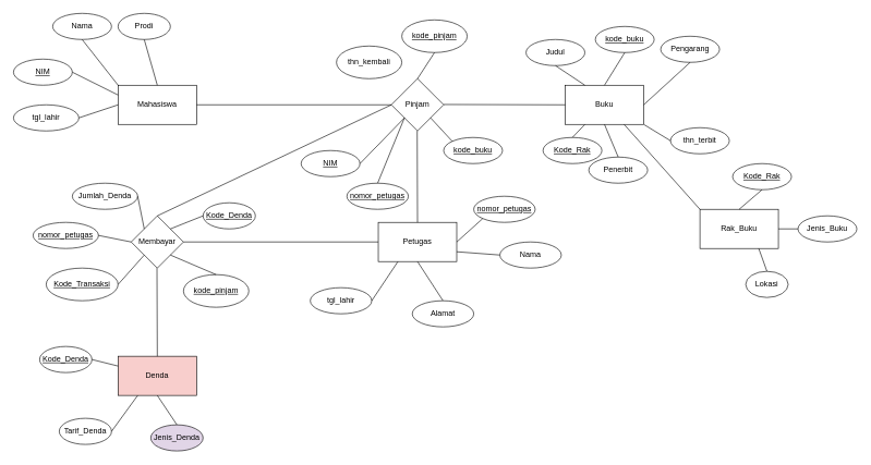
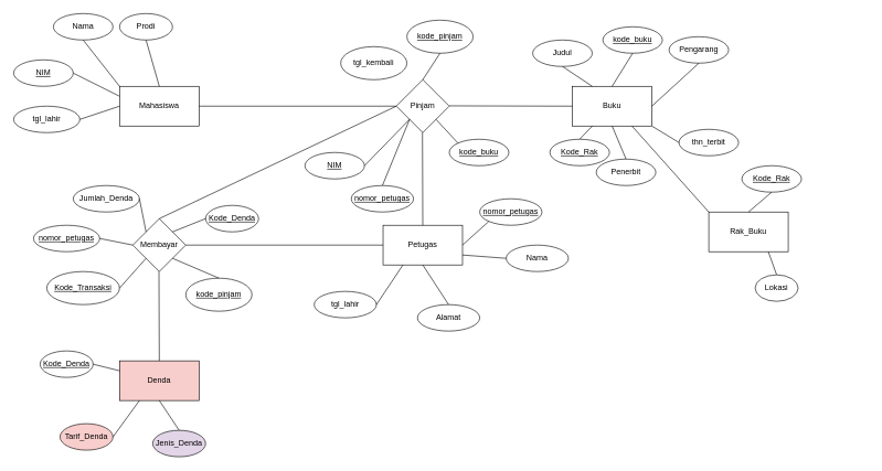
  <mxCell id="0" />
  <mxCell id="1" parent="0" />
  <mxCell id="2" value="Mahasiswa" style="rounded=0;whiteSpace=wrap;html=1;" vertex="1" parent="1"><mxGeometry x="180" y="130" width="120" height="60" as="geometry" /></mxCell>
  <mxCell id="3" value="Denda" style="rounded=0;whiteSpace=wrap;html=1;fillColor=#f8cecc;" vertex="1" parent="1"><mxGeometry x="180" y="545" width="120" height="60" as="geometry" /></mxCell>
  <mxCell id="4" value="Membayar" style="rhombus;whiteSpace=wrap;html=1;" vertex="1" parent="1"><mxGeometry x="200" y="330" width="80" height="80" as="geometry" /></mxCell>
  <mxCell id="5" value="Pinjam" style="rhombus;whiteSpace=wrap;html=1;" vertex="1" parent="1"><mxGeometry x="598" y="120" width="80" height="80" as="geometry" /></mxCell>
  <mxCell id="6" value="Buku" style="rounded=0;whiteSpace=wrap;html=1;" vertex="1" parent="1"><mxGeometry x="864" y="130" width="120" height="60" as="geometry" /></mxCell>
  <mxCell id="7" value="" style="endArrow=none;html=1;rounded=0;exitX=1;exitY=0.5;exitDx=0;exitDy=0;entryX=0;entryY=0.5;entryDx=0;entryDy=0;" edge="1" parent="1" source="2" target="5"><mxGeometry width="50" height="50" relative="1" as="geometry"><mxPoint x="464" y="160" as="sourcePoint" /><mxPoint x="584" y="110" as="targetPoint" /></mxGeometry></mxCell>
  <mxCell id="8" value="" style="endArrow=none;html=1;rounded=0;exitX=1;exitY=0.5;exitDx=0;exitDy=0;entryX=0;entryY=0.5;entryDx=0;entryDy=0;" edge="1" parent="1" target="6"><mxGeometry width="50" height="50" relative="1" as="geometry"><mxPoint x="678" y="159.5" as="sourcePoint" /><mxPoint x="772" y="159.5" as="targetPoint" /></mxGeometry></mxCell>
  <mxCell id="9" value="" style="endArrow=none;html=1;rounded=0;exitX=0.5;exitY=1;exitDx=0;exitDy=0;entryX=0.5;entryY=0;entryDx=0;entryDy=0;" edge="1" parent="1" target="3"><mxGeometry width="50" height="50" relative="1" as="geometry"><mxPoint x="239.5" y="410" as="sourcePoint" /><mxPoint x="239.5" y="500" as="targetPoint" /></mxGeometry></mxCell>
  <mxCell id="10" value="Petugas" style="rounded=0;whiteSpace=wrap;html=1;" vertex="1" parent="1"><mxGeometry x="578" y="340" width="120" height="60" as="geometry" /></mxCell>
  <mxCell id="11" value="" style="endArrow=none;html=1;rounded=0;exitX=0.5;exitY=1;exitDx=0;exitDy=0;entryX=0.5;entryY=0;entryDx=0;entryDy=0;" edge="1" parent="1" target="10"><mxGeometry width="50" height="50" relative="1" as="geometry"><mxPoint x="637.5" y="200" as="sourcePoint" /><mxPoint x="637.5" y="290" as="targetPoint" /></mxGeometry></mxCell>
  <mxCell id="12" value="Nama" style="ellipse;whiteSpace=wrap;html=1;" vertex="1" parent="1"><mxGeometry x="80" y="20" width="90" height="40" as="geometry" /></mxCell>
  <mxCell id="13" value="&lt;u&gt;NIM&lt;/u&gt;" style="ellipse;whiteSpace=wrap;html=1;" vertex="1" parent="1"><mxGeometry x="20" y="90" width="90" height="40" as="geometry" /></mxCell>
  <mxCell id="14" value="Prodi" style="ellipse;whiteSpace=wrap;html=1;" vertex="1" parent="1"><mxGeometry x="180" y="20" width="80" height="40" as="geometry" /></mxCell>
  <mxCell id="15" value="tgl_lahir" style="ellipse;whiteSpace=wrap;html=1;" vertex="1" parent="1"><mxGeometry x="20" y="160" width="100" height="40" as="geometry" /></mxCell>
  <mxCell id="16" value="" style="endArrow=none;html=1;rounded=0;entryX=0;entryY=0.5;entryDx=0;entryDy=0;exitX=1;exitY=0.5;exitDx=0;exitDy=0;" edge="1" parent="1" source="15" target="2"><mxGeometry width="50" height="50" relative="1" as="geometry"><mxPoint x="130" y="260" as="sourcePoint" /><mxPoint x="180" y="210" as="targetPoint" /></mxGeometry></mxCell>
  <mxCell id="17" value="" style="endArrow=none;html=1;rounded=0;entryX=0;entryY=0.25;entryDx=0;entryDy=0;exitX=1;exitY=0.5;exitDx=0;exitDy=0;" edge="1" parent="1" source="13" target="2"><mxGeometry width="50" height="50" relative="1" as="geometry"><mxPoint x="150" y="210" as="sourcePoint" /><mxPoint x="190" y="170" as="targetPoint" /></mxGeometry></mxCell>
  <mxCell id="18" value="" style="endArrow=none;html=1;rounded=0;entryX=0;entryY=0;entryDx=0;entryDy=0;exitX=0.5;exitY=1;exitDx=0;exitDy=0;" edge="1" parent="1" source="12" target="2"><mxGeometry width="50" height="50" relative="1" as="geometry"><mxPoint x="150" y="130" as="sourcePoint" /><mxPoint x="190" y="170" as="targetPoint" /></mxGeometry></mxCell>
  <mxCell id="19" value="" style="endArrow=none;html=1;rounded=0;entryX=0.5;entryY=0;entryDx=0;entryDy=0;exitX=0.5;exitY=1;exitDx=0;exitDy=0;" edge="1" parent="1" source="14" target="2"><mxGeometry width="50" height="50" relative="1" as="geometry"><mxPoint x="150" y="90" as="sourcePoint" /><mxPoint x="190" y="140" as="targetPoint" /></mxGeometry></mxCell>
  <mxCell id="20" value="&lt;u&gt;kode_pinjam&lt;/u&gt;" style="ellipse;whiteSpace=wrap;html=1;" vertex="1" parent="1"><mxGeometry x="614" y="30" width="100" height="50" as="geometry" /></mxCell>
- <mxCell id="21" value="thn_kembali" style="ellipse;whiteSpace=wrap;html=1;" vertex="1" parent="1"><mxGeometry x="514" y="70" width="100" height="50" as="geometry" /></mxCell>
+ <mxCell id="21" value="tgl_kembali" style="ellipse;whiteSpace=wrap;html=1;" vertex="1" parent="1"><mxGeometry x="514" y="70" width="100" height="50" as="geometry" /></mxCell>
  <mxCell id="22" value="" style="endArrow=none;html=1;rounded=0;entryX=0.5;entryY=0;entryDx=0;entryDy=0;exitX=0.5;exitY=1;exitDx=0;exitDy=0;" edge="1" parent="1" source="20" target="5"><mxGeometry width="50" height="50" relative="1" as="geometry"><mxPoint x="624" y="50" as="sourcePoint" /><mxPoint x="644" y="120" as="targetPoint" /></mxGeometry></mxCell>
  <mxCell id="23" value="NIM" style="ellipse;whiteSpace=wrap;html=1;fontStyle=4" vertex="1" parent="1"><mxGeometry x="460" y="230" width="90" height="40" as="geometry" /></mxCell>
  <mxCell id="24" value="&lt;u&gt;kode_buku&lt;/u&gt;" style="ellipse;whiteSpace=wrap;html=1;" vertex="1" parent="1"><mxGeometry x="678" y="210" width="90" height="40" as="geometry" /></mxCell>
  <mxCell id="25" value="&lt;u&gt;nomor_petugas&lt;/u&gt;" style="ellipse;whiteSpace=wrap;html=1;" vertex="1" parent="1"><mxGeometry x="530" y="280" width="94" height="40" as="geometry" /></mxCell>
  <mxCell id="26" style="edgeStyle=orthogonalEdgeStyle;rounded=0;orthogonalLoop=1;jettySize=auto;html=1;exitX=0.5;exitY=1;exitDx=0;exitDy=0;" edge="1" parent="1" source="23" target="23"><mxGeometry relative="1" as="geometry" /></mxCell>
  <mxCell id="27" value="" style="endArrow=none;html=1;rounded=0;entryX=0;entryY=1;entryDx=0;entryDy=0;exitX=1;exitY=0.5;exitDx=0;exitDy=0;" edge="1" parent="1" source="23" target="5"><mxGeometry width="50" height="50" relative="1" as="geometry"><mxPoint x="609" y="123" as="sourcePoint" /><mxPoint x="628" y="150" as="targetPoint" /></mxGeometry></mxCell>
  <mxCell id="28" value="" style="endArrow=none;html=1;rounded=0;entryX=0;entryY=1;entryDx=0;entryDy=0;exitX=0.5;exitY=0;exitDx=0;exitDy=0;" edge="1" parent="1" source="25" target="5"><mxGeometry width="50" height="50" relative="1" as="geometry"><mxPoint x="614" y="210" as="sourcePoint" /><mxPoint x="628" y="190" as="targetPoint" /></mxGeometry></mxCell>
  <mxCell id="29" value="" style="endArrow=none;html=1;rounded=0;entryX=1;entryY=1;entryDx=0;entryDy=0;exitX=0;exitY=0;exitDx=0;exitDy=0;" edge="1" parent="1" source="24" target="5"><mxGeometry width="50" height="50" relative="1" as="geometry"><mxPoint x="563" y="250" as="sourcePoint" /><mxPoint x="628" y="190" as="targetPoint" /></mxGeometry></mxCell>
  <mxCell id="30" value="Judul" style="ellipse;whiteSpace=wrap;html=1;" vertex="1" parent="1"><mxGeometry x="804" y="60" width="90" height="40" as="geometry" /></mxCell>
  <mxCell id="31" value="" style="endArrow=none;html=1;rounded=0;entryX=0.5;entryY=1;entryDx=0;entryDy=0;exitX=0.25;exitY=0;exitDx=0;exitDy=0;" edge="1" parent="1" source="6" target="30"><mxGeometry width="50" height="50" relative="1" as="geometry"><mxPoint x="701" y="226" as="sourcePoint" /><mxPoint x="668" y="190" as="targetPoint" /></mxGeometry></mxCell>
  <mxCell id="32" value="&lt;u&gt;kode_buku&lt;/u&gt;" style="ellipse;whiteSpace=wrap;html=1;" vertex="1" parent="1"><mxGeometry x="910" y="40" width="90" height="40" as="geometry" /></mxCell>
  <mxCell id="33" value="" style="endArrow=none;html=1;rounded=0;entryX=0.5;entryY=1;entryDx=0;entryDy=0;exitX=0.5;exitY=0;exitDx=0;exitDy=0;" edge="1" parent="1" source="6" target="32"><mxGeometry width="50" height="50" relative="1" as="geometry"><mxPoint x="904" y="140" as="sourcePoint" /><mxPoint x="859" y="110" as="targetPoint" /></mxGeometry></mxCell>
  <mxCell id="34" value="Pengarang" style="ellipse;whiteSpace=wrap;html=1;" vertex="1" parent="1"><mxGeometry x="1010" y="55" width="90" height="40" as="geometry" /></mxCell>
  <mxCell id="35" value="" style="endArrow=none;html=1;rounded=0;entryX=0.5;entryY=1;entryDx=0;entryDy=0;exitX=1;exitY=0.5;exitDx=0;exitDy=0;" edge="1" parent="1" source="6" target="34"><mxGeometry width="50" height="50" relative="1" as="geometry"><mxPoint x="934" y="140" as="sourcePoint" /><mxPoint x="959" y="90" as="targetPoint" /></mxGeometry></mxCell>
  <mxCell id="36" value="thn_terbit" style="ellipse;whiteSpace=wrap;html=1;" vertex="1" parent="1"><mxGeometry x="1025" y="195" width="90" height="40" as="geometry" /></mxCell>
  <mxCell id="37" value="" style="endArrow=none;html=1;rounded=0;entryX=0;entryY=0.5;entryDx=0;entryDy=0;exitX=1;exitY=1;exitDx=0;exitDy=0;" edge="1" parent="1" source="6" target="36"><mxGeometry width="50" height="50" relative="1" as="geometry"><mxPoint x="994" y="170" as="sourcePoint" /><mxPoint x="1049" y="130" as="targetPoint" /></mxGeometry></mxCell>
  <mxCell id="38" value="Penerbit" style="ellipse;whiteSpace=wrap;html=1;" vertex="1" parent="1"><mxGeometry x="900" y="240" width="90" height="40" as="geometry" /></mxCell>
  <mxCell id="39" value="" style="endArrow=none;html=1;rounded=0;entryX=0.5;entryY=0;entryDx=0;entryDy=0;exitX=0.5;exitY=1;exitDx=0;exitDy=0;" edge="1" parent="1" source="6" target="38"><mxGeometry width="50" height="50" relative="1" as="geometry"><mxPoint x="860" y="200" as="sourcePoint" /><mxPoint x="930" y="200" as="targetPoint" /></mxGeometry></mxCell>
  <mxCell id="40" value="&lt;u&gt;nomor_petugas&lt;/u&gt;" style="ellipse;whiteSpace=wrap;html=1;" vertex="1" parent="1"><mxGeometry x="724" y="300" width="94" height="40" as="geometry" /></mxCell>
  <mxCell id="41" value="" style="endArrow=none;html=1;rounded=0;entryX=0;entryY=1;entryDx=0;entryDy=0;exitX=1;exitY=0.5;exitDx=0;exitDy=0;" edge="1" parent="1" source="10" target="40"><mxGeometry width="50" height="50" relative="1" as="geometry"><mxPoint x="741" y="430" as="sourcePoint" /><mxPoint x="808" y="370" as="targetPoint" /></mxGeometry></mxCell>
  <mxCell id="42" value="Nama" style="ellipse;whiteSpace=wrap;html=1;" vertex="1" parent="1"><mxGeometry x="764" y="370" width="94" height="40" as="geometry" /></mxCell>
  <mxCell id="43" value="" style="endArrow=none;html=1;rounded=0;entryX=0;entryY=0.5;entryDx=0;entryDy=0;exitX=1;exitY=0.75;exitDx=0;exitDy=0;" edge="1" parent="1" source="10" target="42"><mxGeometry width="50" height="50" relative="1" as="geometry"><mxPoint x="708" y="380" as="sourcePoint" /><mxPoint x="738" y="344" as="targetPoint" /></mxGeometry></mxCell>
  <mxCell id="44" value="Alamat" style="ellipse;whiteSpace=wrap;html=1;" vertex="1" parent="1"><mxGeometry x="630" y="460" width="94" height="40" as="geometry" /></mxCell>
  <mxCell id="45" value="" style="endArrow=none;html=1;rounded=0;entryX=0.5;entryY=0;entryDx=0;entryDy=0;exitX=0.5;exitY=1;exitDx=0;exitDy=0;" edge="1" parent="1" source="10" target="44"><mxGeometry width="50" height="50" relative="1" as="geometry"><mxPoint x="678" y="410" as="sourcePoint" /><mxPoint x="701" y="465" as="targetPoint" /></mxGeometry></mxCell>
  <mxCell id="46" value="tgl_lahir" style="ellipse;whiteSpace=wrap;html=1;" vertex="1" parent="1"><mxGeometry x="474" y="440" width="94" height="40" as="geometry" /></mxCell>
  <mxCell id="47" value="&lt;u&gt;Kode_Denda&lt;/u&gt;" style="ellipse;whiteSpace=wrap;html=1;" vertex="1" parent="1"><mxGeometry x="310" y="310" width="80" height="40" as="geometry" /></mxCell>
  <mxCell id="48" value="" style="endArrow=none;html=1;rounded=0;entryX=1;entryY=0;entryDx=0;entryDy=0;exitX=0;exitY=0.5;exitDx=0;exitDy=0;" edge="1" parent="1" source="47" target="4"><mxGeometry width="50" height="50" relative="1" as="geometry"><mxPoint x="230" y="120" as="sourcePoint" /><mxPoint x="250" y="190" as="targetPoint" /></mxGeometry></mxCell>
  <mxCell id="49" value="Jumlah_Denda" style="ellipse;whiteSpace=wrap;html=1;" vertex="1" parent="1"><mxGeometry x="110" y="280" width="100" height="40" as="geometry" /></mxCell>
  <mxCell id="50" value="" style="endArrow=none;html=1;rounded=0;entryX=1;entryY=0.5;entryDx=0;entryDy=0;exitX=0;exitY=0;exitDx=0;exitDy=0;" edge="1" parent="1" source="4" target="49"><mxGeometry width="50" height="50" relative="1" as="geometry"><mxPoint x="300" y="320" as="sourcePoint" /><mxPoint x="270" y="360" as="targetPoint" /></mxGeometry></mxCell>
  <mxCell id="51" value="&lt;u&gt;nomor_petugas&lt;/u&gt;" style="ellipse;whiteSpace=wrap;html=1;" vertex="1" parent="1"><mxGeometry x="50" y="340" width="100" height="40" as="geometry" /></mxCell>
  <mxCell id="52" value="" style="endArrow=none;html=1;rounded=0;entryX=1;entryY=0.5;entryDx=0;entryDy=0;exitX=0;exitY=0.5;exitDx=0;exitDy=0;" edge="1" parent="1" source="4" target="51"><mxGeometry width="50" height="50" relative="1" as="geometry"><mxPoint x="230" y="360" as="sourcePoint" /><mxPoint x="180" y="350" as="targetPoint" /></mxGeometry></mxCell>
  <mxCell id="53" value="&lt;u&gt;Kode_Transaksi&lt;/u&gt;" style="ellipse;whiteSpace=wrap;html=1;" vertex="1" parent="1"><mxGeometry x="70" y="410" width="110" height="50" as="geometry" /></mxCell>
  <mxCell id="54" value="" style="endArrow=none;html=1;rounded=0;entryX=1;entryY=0.5;entryDx=0;entryDy=0;exitX=0;exitY=0.5;exitDx=0;exitDy=0;" edge="1" parent="1" source="10" target="4"><mxGeometry width="50" height="50" relative="1" as="geometry"><mxPoint x="330" y="380" as="sourcePoint" /><mxPoint x="270" y="350" as="targetPoint" /></mxGeometry></mxCell>
  <mxCell id="55" value="" style="endArrow=none;html=1;rounded=0;entryX=1;entryY=0.5;entryDx=0;entryDy=0;exitX=0;exitY=1;exitDx=0;exitDy=0;" edge="1" parent="1" source="4" target="53"><mxGeometry width="50" height="50" relative="1" as="geometry"><mxPoint x="210" y="380" as="sourcePoint" /><mxPoint x="160" y="370" as="targetPoint" /></mxGeometry></mxCell>
  <mxCell id="56" value="&lt;u&gt;Kode_Denda&lt;/u&gt;" style="ellipse;whiteSpace=wrap;html=1;" vertex="1" parent="1"><mxGeometry y="530" width="80" height="40" as="geometry" x="60" /></mxCell>
  <mxCell id="57" value="" style="endArrow=none;html=1;rounded=0;exitX=0;exitY=0.25;exitDx=0;exitDy=0;entryX=1;entryY=0.5;entryDx=0;entryDy=0;" edge="1" parent="1" source="3" target="56"><mxGeometry width="50" height="50" relative="1" as="geometry"><mxPoint x="249.5" y="420" as="sourcePoint" /><mxPoint x="250" y="555" as="targetPoint" /></mxGeometry></mxCell>
- <mxCell id="58" value="Tarif_Denda" style="ellipse;whiteSpace=wrap;html=1;" vertex="1" parent="1"><mxGeometry x="90" y="640" width="80" height="40" as="geometry" /></mxCell>
+ <mxCell id="58" value="Tarif_Denda" style="ellipse;whiteSpace=wrap;html=1;fillColor=#f8cecc;" vertex="1" parent="1"><mxGeometry x="90" y="640" width="80" height="40" as="geometry" /></mxCell>
  <mxCell id="59" value="" style="endArrow=none;html=1;rounded=0;exitX=0.25;exitY=1;exitDx=0;exitDy=0;entryX=1;entryY=0.5;entryDx=0;entryDy=0;" edge="1" target="58" parent="1" source="3"><mxGeometry width="50" height="50" relative="1" as="geometry"><mxPoint x="210" y="670" as="sourcePoint" /><mxPoint x="280" y="665" as="targetPoint" /></mxGeometry></mxCell>
  <mxCell id="60" value="Jenis_Denda" style="ellipse;whiteSpace=wrap;html=1;fillColor=#e1d5e7;" vertex="1" parent="1"><mxGeometry x="230" y="650" width="80" height="40" as="geometry" /></mxCell>
  <mxCell id="61" value="" style="endArrow=none;html=1;rounded=0;exitX=0.5;exitY=1;exitDx=0;exitDy=0;entryX=0.5;entryY=0;entryDx=0;entryDy=0;" edge="1" parent="1" source="3" target="60"><mxGeometry width="50" height="50" relative="1" as="geometry"><mxPoint x="220" y="615" as="sourcePoint" /><mxPoint x="180" y="670" as="targetPoint" /></mxGeometry></mxCell>
  <mxCell id="62" value="" style="endArrow=none;html=1;rounded=0;entryX=1;entryY=0.5;entryDx=0;entryDy=0;exitX=0.25;exitY=1;exitDx=0;exitDy=0;" edge="1" parent="1" source="10" target="46"><mxGeometry width="50" height="50" relative="1" as="geometry"><mxPoint x="648" y="410" as="sourcePoint" /><mxPoint x="687" y="470" as="targetPoint" /></mxGeometry></mxCell>
  <mxCell id="63" value="" style="endArrow=none;html=1;rounded=0;exitX=0.5;exitY=0;exitDx=0;exitDy=0;entryX=0;entryY=0.5;entryDx=0;entryDy=0;" edge="1" parent="1" source="4" target="5"><mxGeometry width="50" height="50" relative="1" as="geometry"><mxPoint x="310" y="170" as="sourcePoint" /><mxPoint x="608" y="170" as="targetPoint" /></mxGeometry></mxCell>
  <mxCell id="64" value="&lt;u&gt;kode_pinjam&lt;/u&gt;" style="ellipse;whiteSpace=wrap;html=1;" vertex="1" parent="1"><mxGeometry x="280" y="420" width="100" height="50" as="geometry" /></mxCell>
  <mxCell id="65" value="" style="endArrow=none;html=1;rounded=0;entryX=1;entryY=1;entryDx=0;entryDy=0;exitX=0.5;exitY=0;exitDx=0;exitDy=0;" edge="1" parent="1" source="64" target="4"><mxGeometry width="50" height="50" relative="1" as="geometry"><mxPoint x="340" y="430" as="sourcePoint" /><mxPoint x="270" y="400" as="targetPoint" /></mxGeometry></mxCell>
  <mxCell id="66" value="Rak_Buku" style="rounded=0;whiteSpace=wrap;html=1;" vertex="1" parent="1"><mxGeometry x="1070" y="320" width="120" height="60" as="geometry" /></mxCell>
  <mxCell id="67" value="&lt;u&gt;Kode_Rak&lt;/u&gt;" style="ellipse;whiteSpace=wrap;html=1;" vertex="1" parent="1"><mxGeometry x="1120" y="250" width="90" height="40" as="geometry" /></mxCell>
  <mxCell id="68" value="" style="endArrow=none;html=1;rounded=0;entryX=0.5;entryY=0;entryDx=0;entryDy=0;exitX=0.5;exitY=1;exitDx=0;exitDy=0;" edge="1" parent="1" source="67" target="66"><mxGeometry width="50" height="50" relative="1" as="geometry"><mxPoint x="994" y="200" as="sourcePoint" /><mxPoint x="1040" y="210" as="targetPoint" /></mxGeometry></mxCell>
  <mxCell id="69" value="&lt;u&gt;Kode_Rak&lt;/u&gt;" style="ellipse;whiteSpace=wrap;html=1;" vertex="1" parent="1"><mxGeometry x="830" y="210" width="90" height="40" as="geometry" /></mxCell>
  <mxCell id="70" value="" style="endArrow=none;html=1;rounded=0;entryX=0.25;entryY=1;entryDx=0;entryDy=0;exitX=0.5;exitY=0;exitDx=0;exitDy=0;" edge="1" source="69" parent="1" target="6"><mxGeometry width="50" height="50" relative="1" as="geometry"><mxPoint x="704" y="160" as="sourcePoint" /><mxPoint x="840" y="280" as="targetPoint" /></mxGeometry></mxCell>
- <mxCell id="71" value="Jenis_Buku" style="ellipse;whiteSpace=wrap;html=1;" vertex="1" parent="1"><mxGeometry x="1220" y="330" width="90" height="40" as="geometry" /></mxCell>
- <mxCell id="72" value="" style="endArrow=none;html=1;rounded=0;entryX=1;entryY=0.5;entryDx=0;entryDy=0;exitX=0;exitY=0.5;exitDx=0;exitDy=0;" edge="1" parent="1" source="71" target="66"><mxGeometry width="50" height="50" relative="1" as="geometry"><mxPoint x="1175" y="300" as="sourcePoint" /><mxPoint x="1140" y="330" as="targetPoint" /></mxGeometry></mxCell>
  <mxCell id="73" value="" style="endArrow=none;html=1;rounded=0;entryX=0;entryY=0;entryDx=0;entryDy=0;exitX=0.75;exitY=1;exitDx=0;exitDy=0;" edge="1" parent="1" source="6" target="66"><mxGeometry width="50" height="50" relative="1" as="geometry"><mxPoint x="934" y="200" as="sourcePoint" /><mxPoint x="985" y="240" as="targetPoint" /></mxGeometry></mxCell>
  <mxCell id="74" value="Lokasi" style="ellipse;whiteSpace=wrap;html=1;" vertex="1" parent="1"><mxGeometry x="1140" y="415" width="65" height="40" as="geometry" /></mxCell>
  <mxCell id="75" value="" style="endArrow=none;html=1;rounded=0;entryX=0.75;entryY=1;entryDx=0;entryDy=0;exitX=0.5;exitY=0;exitDx=0;exitDy=0;" edge="1" parent="1" source="74" target="66"><mxGeometry width="50" height="50" relative="1" as="geometry"><mxPoint x="1230" y="360" as="sourcePoint" /><mxPoint x="1200" y="360" as="targetPoint" /></mxGeometry></mxCell>
